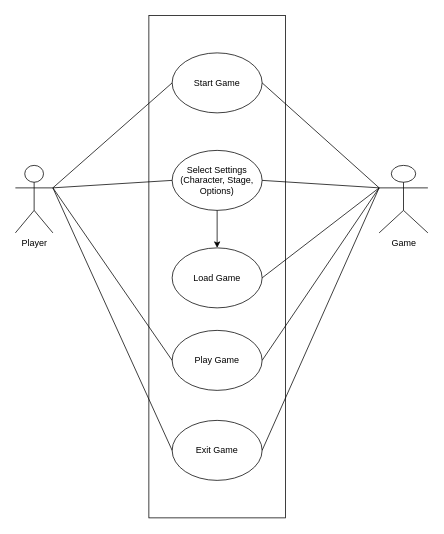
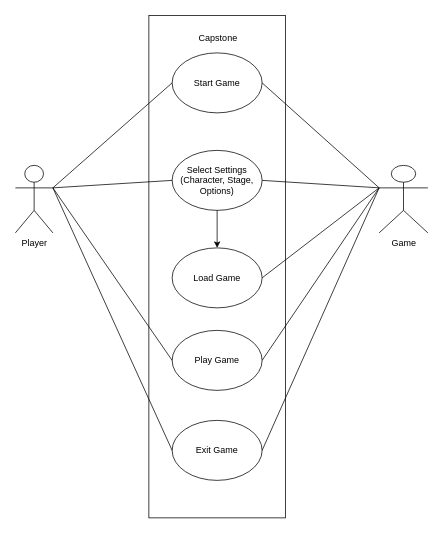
  <mxCell id="0" />
  <mxCell id="1" parent="0" />
  <mxCell id="2" value="" style="rounded=0;whiteSpace=wrap;html=1;" parent="1" vertex="1"><mxGeometry x="198" y="20" width="182" height="670" as="geometry" /></mxCell>
+ <mxCell id="3" value="Capstone" style="text;html=1;strokeColor=none;fillColor=none;align=center;verticalAlign=middle;whiteSpace=wrap;rounded=0;" parent="1" vertex="1"><mxGeometry x="233" y="35" width="115" height="30" as="geometry" /></mxCell>
  <mxCell id="4" value="Start Game" style="ellipse;whiteSpace=wrap;html=1;" parent="1" vertex="1"><mxGeometry x="229" y="70" width="120" height="80" as="geometry" /></mxCell>
  <mxCell id="5" value="Play Game" style="ellipse;whiteSpace=wrap;html=1;" parent="1" vertex="1"><mxGeometry x="229" y="440" width="120" height="80" as="geometry" /></mxCell>
  <mxCell id="6" value="Select Settings (Character, Stage, Options)" style="ellipse;whiteSpace=wrap;html=1;" parent="1" vertex="1"><mxGeometry x="229" y="200" width="120" height="80" as="geometry" /></mxCell>
  <mxCell id="7" value="Exit Game" style="ellipse;whiteSpace=wrap;html=1;" parent="1" vertex="1"><mxGeometry x="229" y="560" width="120" height="80" as="geometry" /></mxCell>
  <mxCell id="8" value="Player" style="shape=umlActor;verticalLabelPosition=bottom;verticalAlign=top;html=1;outlineConnect=0;" parent="1" vertex="1"><mxGeometry x="20" y="220" width="50" height="90" as="geometry" /></mxCell>
  <mxCell id="9" value="Game" style="shape=umlActor;verticalLabelPosition=bottom;verticalAlign=top;html=1;outlineConnect=0;" parent="1" vertex="1"><mxGeometry x="505" y="220" width="65" height="90" as="geometry" /></mxCell>
  <mxCell id="10" value="" style="endArrow=none;html=1;rounded=0;exitX=1;exitY=0.333;exitDx=0;exitDy=0;exitPerimeter=0;entryX=0;entryY=0.5;entryDx=0;entryDy=0;" parent="1" source="8" target="4" edge="1"><mxGeometry width="50" height="50" relative="1" as="geometry"><mxPoint x="260" y="250" as="sourcePoint" /><mxPoint x="310" y="200" as="targetPoint" /></mxGeometry></mxCell>
  <mxCell id="11" value="" style="endArrow=none;html=1;rounded=0;exitX=1;exitY=0.5;exitDx=0;exitDy=0;entryX=0;entryY=0.333;entryDx=0;entryDy=0;entryPerimeter=0;" parent="1" source="4" target="9" edge="1"><mxGeometry width="50" height="50" relative="1" as="geometry"><mxPoint x="80" y="245" as="sourcePoint" /><mxPoint x="235" y="120" as="targetPoint" /></mxGeometry></mxCell>
  <mxCell id="12" value="" style="endArrow=none;html=1;rounded=0;exitX=1;exitY=0.333;exitDx=0;exitDy=0;exitPerimeter=0;entryX=0;entryY=0.5;entryDx=0;entryDy=0;" parent="1" source="8" target="6" edge="1"><mxGeometry width="50" height="50" relative="1" as="geometry"><mxPoint x="260" y="250" as="sourcePoint" /><mxPoint x="310" y="200" as="targetPoint" /></mxGeometry></mxCell>
  <mxCell id="13" value="" style="endArrow=none;html=1;rounded=0;exitX=0;exitY=0.333;exitDx=0;exitDy=0;exitPerimeter=0;entryX=1;entryY=0.5;entryDx=0;entryDy=0;" parent="1" source="9" target="6" edge="1"><mxGeometry width="50" height="50" relative="1" as="geometry"><mxPoint x="80" y="245" as="sourcePoint" /><mxPoint x="235" y="220" as="targetPoint" /></mxGeometry></mxCell>
  <mxCell id="14" value="Load Game" style="ellipse;whiteSpace=wrap;html=1;" parent="1" vertex="1"><mxGeometry x="229" y="330" width="120" height="80" as="geometry" /></mxCell>
  <mxCell id="15" value="" style="endArrow=none;html=1;rounded=0;exitX=1;exitY=0.333;exitDx=0;exitDy=0;exitPerimeter=0;entryX=0;entryY=0.5;entryDx=0;entryDy=0;" parent="1" source="8" target="7" edge="1"><mxGeometry width="50" height="50" relative="1" as="geometry"><mxPoint x="260" y="410" as="sourcePoint" /><mxPoint x="310" y="360" as="targetPoint" /></mxGeometry></mxCell>
  <mxCell id="16" value="" style="endArrow=none;html=1;rounded=0;exitX=0;exitY=0.333;exitDx=0;exitDy=0;exitPerimeter=0;entryX=1;entryY=0.5;entryDx=0;entryDy=0;" parent="1" source="9" target="7" edge="1"><mxGeometry width="50" height="50" relative="1" as="geometry"><mxPoint x="80" y="245" as="sourcePoint" /><mxPoint x="235" y="620" as="targetPoint" /></mxGeometry></mxCell>
  <mxCell id="17" value="" style="endArrow=classic;html=1;rounded=0;exitX=0.5;exitY=1;exitDx=0;exitDy=0;entryX=0.5;entryY=0;entryDx=0;entryDy=0;" parent="1" source="6" target="14" edge="1"><mxGeometry width="50" height="50" relative="1" as="geometry"><mxPoint x="260" y="410" as="sourcePoint" /><mxPoint x="310" y="360" as="targetPoint" /></mxGeometry></mxCell>
  <mxCell id="18" value="" style="endArrow=none;html=1;rounded=0;exitX=0;exitY=0.333;exitDx=0;exitDy=0;exitPerimeter=0;entryX=1;entryY=0.5;entryDx=0;entryDy=0;" parent="1" source="9" target="14" edge="1"><mxGeometry width="50" height="50" relative="1" as="geometry"><mxPoint x="260" y="410" as="sourcePoint" /><mxPoint x="310" y="360" as="targetPoint" /></mxGeometry></mxCell>
  <mxCell id="19" value="" style="endArrow=none;html=1;rounded=0;exitX=1;exitY=0.333;exitDx=0;exitDy=0;exitPerimeter=0;entryX=0;entryY=0.5;entryDx=0;entryDy=0;" parent="1" source="8" target="5" edge="1"><mxGeometry width="50" height="50" relative="1" as="geometry"><mxPoint x="260" y="410" as="sourcePoint" /><mxPoint x="310" y="360" as="targetPoint" /></mxGeometry></mxCell>
  <mxCell id="20" value="" style="endArrow=none;html=1;rounded=0;exitX=0;exitY=0.333;exitDx=0;exitDy=0;exitPerimeter=0;entryX=1;entryY=0.5;entryDx=0;entryDy=0;" parent="1" source="9" target="5" edge="1"><mxGeometry width="50" height="50" relative="1" as="geometry"><mxPoint x="80" y="245" as="sourcePoint" /><mxPoint x="239" y="490" as="targetPoint" /></mxGeometry></mxCell>
